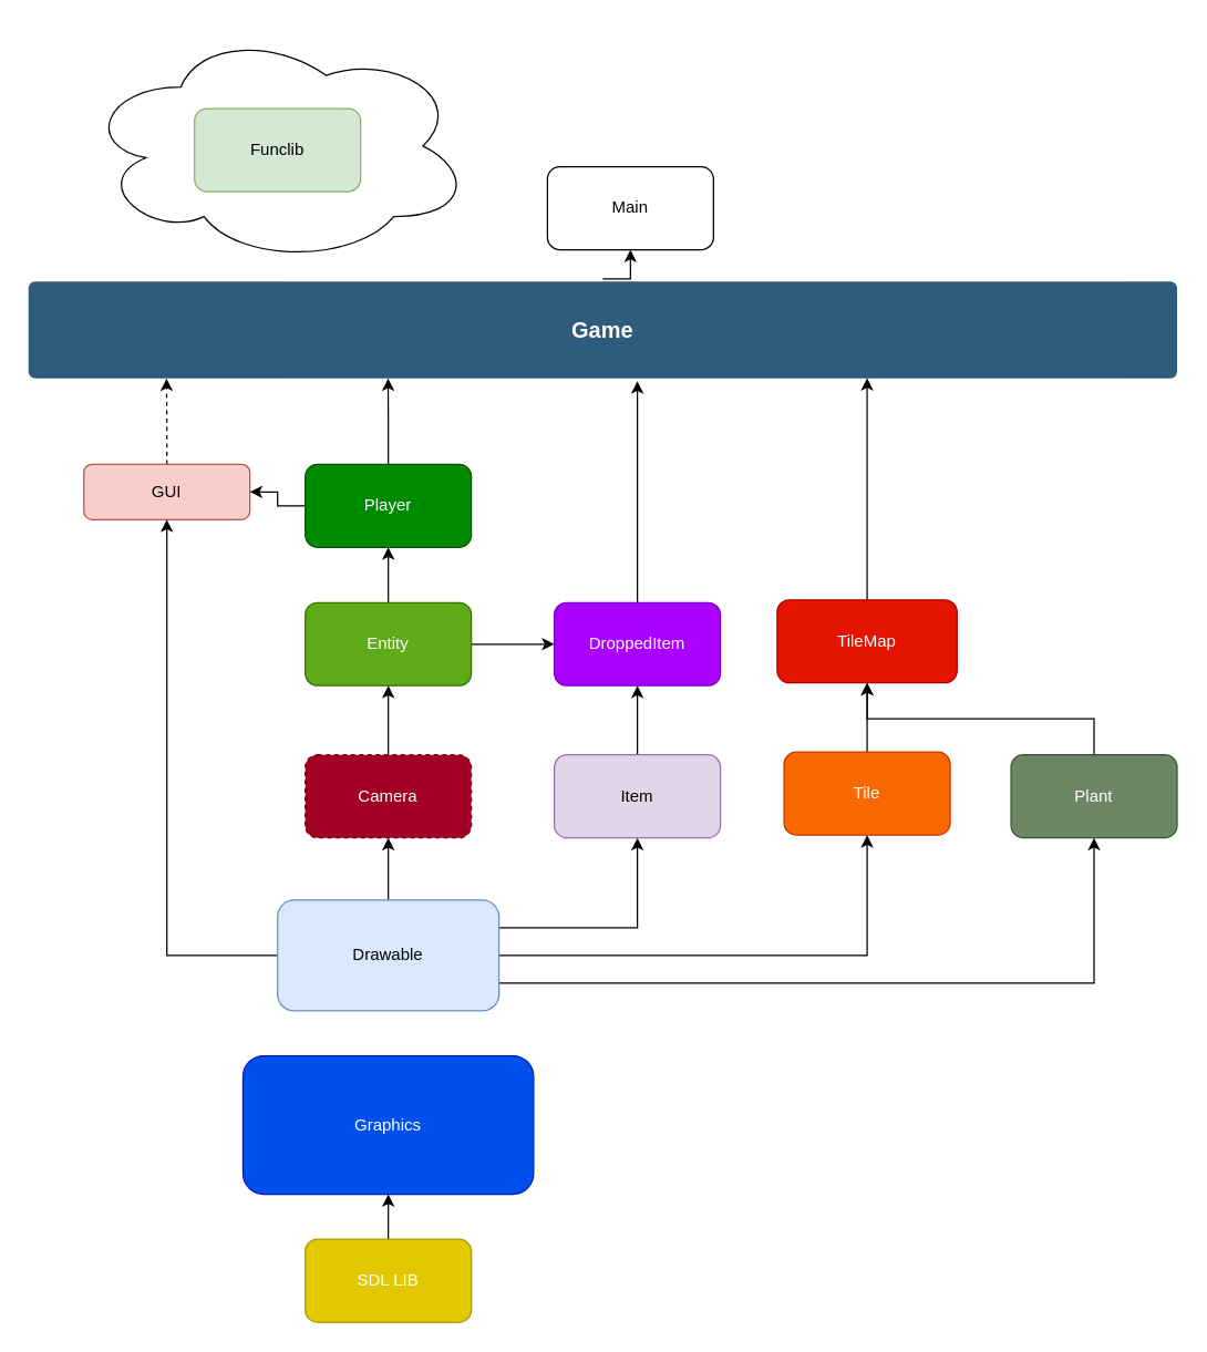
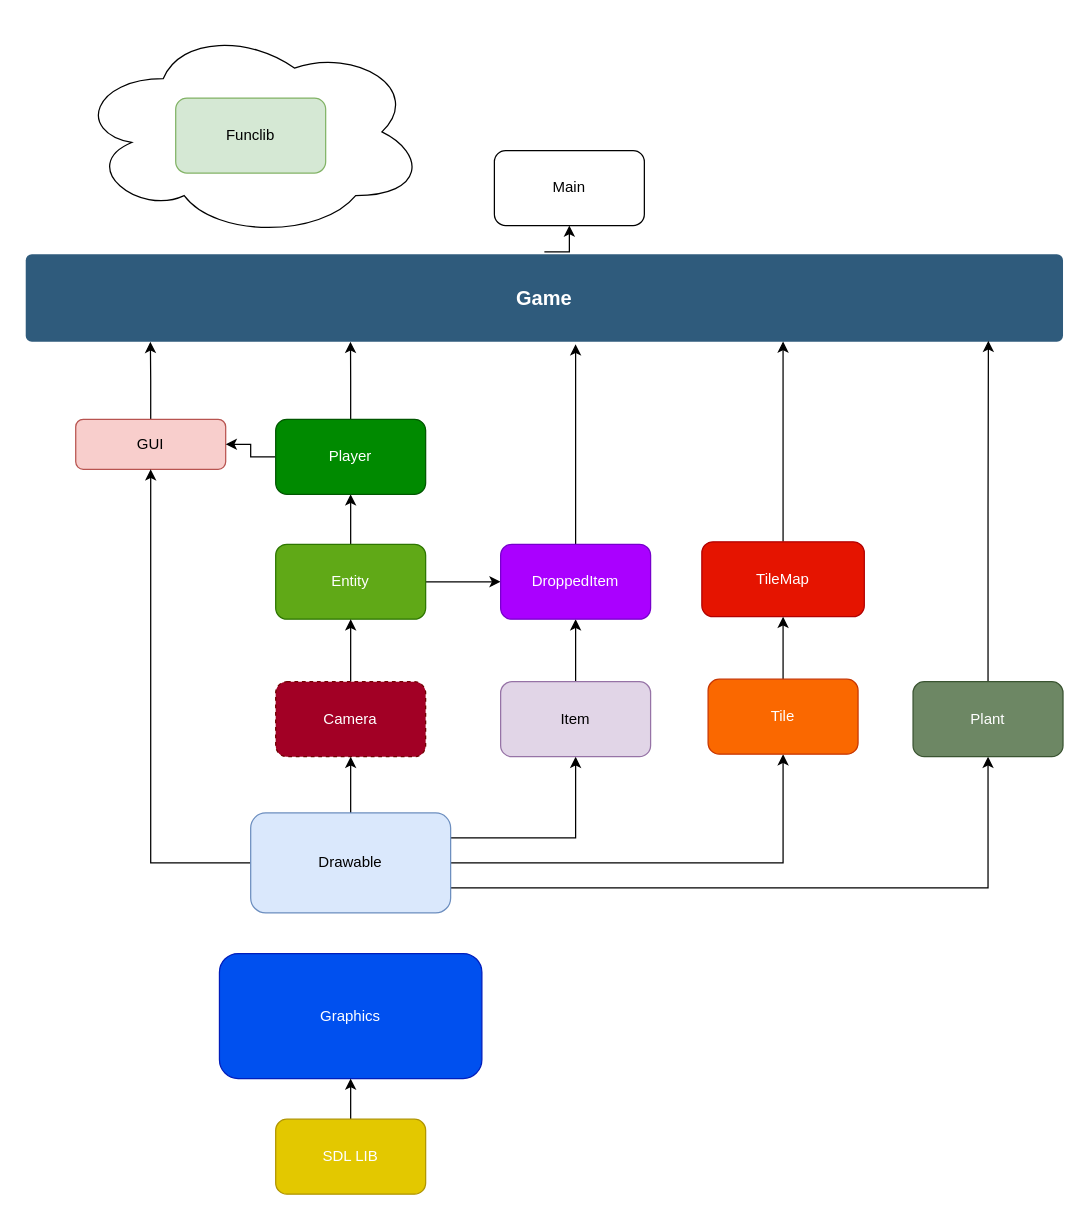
  <mxCell id="0" />
  <mxCell id="1" parent="0" />
  <mxCell id="2" value="" style="ellipse;shape=cloud;whiteSpace=wrap;html=1;" vertex="1" parent="1"><mxGeometry x="60" y="20" width="280" height="170" as="geometry" /></mxCell>
  <mxCell id="3" style="edgeStyle=orthogonalEdgeStyle;rounded=0;orthogonalLoop=1;jettySize=auto;html=1;exitX=0.5;exitY=0;exitDx=0;exitDy=0;entryX=0.5;entryY=1;entryDx=0;entryDy=0;" edge="1" parent="1" source="4" target="5"><mxGeometry relative="1" as="geometry" /></mxCell>
  <mxCell id="4" value="Game" style="rounded=1;whiteSpace=wrap;html=1;shadow=0;labelBackgroundColor=none;strokeColor=none;strokeWidth=3;fillColor=#2F5B7C;fontFamily=Helvetica;fontSize=16;fontColor=#FFFFFF;align=center;fontStyle=1;spacing=5;arcSize=7;perimeterSpacing=2;" parent="1" vertex="1"><mxGeometry x="20" y="203" width="830" height="70" as="geometry" /></mxCell>
  <mxCell id="5" value="Main" style="rounded=1;whiteSpace=wrap;html=1;" vertex="1" parent="1"><mxGeometry x="395" y="120" width="120" height="60" as="geometry" /></mxCell>
  <mxCell id="6" value="Funclib" style="rounded=1;whiteSpace=wrap;html=1;fillColor=#d5e8d4;strokeColor=#82b366;" vertex="1" parent="1"><mxGeometry x="140" y="78" width="120" height="60" as="geometry" /></mxCell>
- <mxCell id="7" style="edgeStyle=orthogonalEdgeStyle;rounded=0;orthogonalLoop=1;jettySize=auto;html=1;exitX=0.5;exitY=0;exitDx=0;exitDy=0;entryX=0.122;entryY=0.973;entryDx=0;entryDy=0;entryPerimeter=0;dashed=1;" edge="1" parent="1" source="8" target="4"><mxGeometry relative="1" as="geometry" /></mxCell>
+ <mxCell id="7" style="edgeStyle=orthogonalEdgeStyle;rounded=0;orthogonalLoop=1;jettySize=auto;html=1;exitX=0.5;exitY=0;exitDx=0;exitDy=0;entryX=0.122;entryY=0.973;entryDx=0;entryDy=0;entryPerimeter=0;" edge="1" parent="1" source="8" target="4"><mxGeometry relative="1" as="geometry" /></mxCell>
  <mxCell id="8" value="GUI" style="rounded=1;whiteSpace=wrap;html=1;fillColor=#f8cecc;strokeColor=#b85450;" vertex="1" parent="1"><mxGeometry x="60" y="335" width="120" height="40" as="geometry" /></mxCell>
  <mxCell id="9" style="edgeStyle=orthogonalEdgeStyle;rounded=0;orthogonalLoop=1;jettySize=auto;html=1;exitX=0.5;exitY=0;exitDx=0;exitDy=0;entryX=0.5;entryY=1;entryDx=0;entryDy=0;" edge="1" parent="1" source="14" target="27"><mxGeometry relative="1" as="geometry" /></mxCell>
  <mxCell id="10" style="edgeStyle=orthogonalEdgeStyle;rounded=0;orthogonalLoop=1;jettySize=auto;html=1;exitX=0;exitY=0.5;exitDx=0;exitDy=0;entryX=0.5;entryY=1;entryDx=0;entryDy=0;" edge="1" parent="1" source="14" target="8"><mxGeometry relative="1" as="geometry" /></mxCell>
  <mxCell id="11" style="edgeStyle=orthogonalEdgeStyle;rounded=0;orthogonalLoop=1;jettySize=auto;html=1;exitX=1;exitY=0.25;exitDx=0;exitDy=0;entryX=0.5;entryY=1;entryDx=0;entryDy=0;" edge="1" parent="1" source="14" target="23"><mxGeometry relative="1" as="geometry" /></mxCell>
  <mxCell id="12" style="edgeStyle=orthogonalEdgeStyle;rounded=0;orthogonalLoop=1;jettySize=auto;html=1;exitX=1;exitY=0.5;exitDx=0;exitDy=0;" edge="1" parent="1" source="14" target="31"><mxGeometry relative="1" as="geometry" /></mxCell>
  <mxCell id="13" style="edgeStyle=orthogonalEdgeStyle;rounded=0;orthogonalLoop=1;jettySize=auto;html=1;exitX=1;exitY=0.75;exitDx=0;exitDy=0;entryX=0.5;entryY=1;entryDx=0;entryDy=0;" edge="1" parent="1" source="14" target="33"><mxGeometry relative="1" as="geometry" /></mxCell>
  <mxCell id="14" value="Drawable" style="rounded=1;whiteSpace=wrap;html=1;fillColor=#dae8fc;strokeColor=#6c8ebf;" vertex="1" parent="1"><mxGeometry x="200" y="650" width="160" height="80" as="geometry" /></mxCell>
  <mxCell id="15" value="Graphics" style="rounded=1;whiteSpace=wrap;html=1;fillColor=#0050ef;strokeColor=#001DBC;fontColor=#ffffff;" vertex="1" parent="1"><mxGeometry x="175" y="762.5" width="210" height="100" as="geometry" /></mxCell>
  <mxCell id="16" style="edgeStyle=orthogonalEdgeStyle;rounded=0;orthogonalLoop=1;jettySize=auto;html=1;exitX=0.5;exitY=0;exitDx=0;exitDy=0;entryX=0.5;entryY=1;entryDx=0;entryDy=0;" edge="1" parent="1" source="18" target="21"><mxGeometry relative="1" as="geometry" /></mxCell>
  <mxCell id="17" style="edgeStyle=orthogonalEdgeStyle;rounded=0;orthogonalLoop=1;jettySize=auto;html=1;exitX=1;exitY=0.5;exitDx=0;exitDy=0;entryX=0;entryY=0.5;entryDx=0;entryDy=0;" edge="1" parent="1" source="18" target="25"><mxGeometry relative="1" as="geometry" /></mxCell>
  <mxCell id="18" value="Entity" style="rounded=1;whiteSpace=wrap;html=1;fillColor=#60a917;strokeColor=#2D7600;fontColor=#ffffff;" vertex="1" parent="1"><mxGeometry x="220" y="435" width="120" height="60" as="geometry" /></mxCell>
  <mxCell id="19" style="edgeStyle=orthogonalEdgeStyle;rounded=0;orthogonalLoop=1;jettySize=auto;html=1;exitX=0;exitY=0.5;exitDx=0;exitDy=0;entryX=1;entryY=0.5;entryDx=0;entryDy=0;" edge="1" parent="1" source="21" target="8"><mxGeometry relative="1" as="geometry" /></mxCell>
  <mxCell id="20" style="edgeStyle=orthogonalEdgeStyle;rounded=0;orthogonalLoop=1;jettySize=auto;html=1;exitX=0.5;exitY=0;exitDx=0;exitDy=0;entryX=0.314;entryY=0.973;entryDx=0;entryDy=0;entryPerimeter=0;" edge="1" parent="1" source="21" target="4"><mxGeometry relative="1" as="geometry" /></mxCell>
  <mxCell id="21" value="Player" style="rounded=1;whiteSpace=wrap;html=1;fillColor=#008a00;strokeColor=#005700;fontColor=#ffffff;" vertex="1" parent="1"><mxGeometry x="220" y="335" width="120" height="60" as="geometry" /></mxCell>
  <mxCell id="22" style="edgeStyle=orthogonalEdgeStyle;rounded=0;orthogonalLoop=1;jettySize=auto;html=1;exitX=0.5;exitY=0;exitDx=0;exitDy=0;entryX=0.5;entryY=1;entryDx=0;entryDy=0;" edge="1" parent="1" source="23" target="25"><mxGeometry relative="1" as="geometry" /></mxCell>
  <mxCell id="23" value="Item" style="rounded=1;whiteSpace=wrap;html=1;fillColor=#e1d5e7;strokeColor=#9673a6;" vertex="1" parent="1"><mxGeometry x="400" y="545" width="120" height="60" as="geometry" /></mxCell>
  <mxCell id="24" style="edgeStyle=orthogonalEdgeStyle;rounded=0;orthogonalLoop=1;jettySize=auto;html=1;exitX=0.5;exitY=0;exitDx=0;exitDy=0;" edge="1" parent="1" source="25"><mxGeometry relative="1" as="geometry"><mxPoint x="460" y="275" as="targetPoint" /></mxGeometry></mxCell>
  <mxCell id="25" value="DroppedItem" style="rounded=1;whiteSpace=wrap;html=1;fillColor=#aa00ff;strokeColor=#7700CC;fontColor=#ffffff;" vertex="1" parent="1"><mxGeometry x="400" y="435" width="120" height="60" as="geometry" /></mxCell>
  <mxCell id="26" style="edgeStyle=orthogonalEdgeStyle;rounded=0;orthogonalLoop=1;jettySize=auto;html=1;exitX=0.5;exitY=0;exitDx=0;exitDy=0;entryX=0.5;entryY=1;entryDx=0;entryDy=0;" edge="1" parent="1" source="27" target="18"><mxGeometry relative="1" as="geometry" /></mxCell>
  <mxCell id="27" value="Camera" style="rounded=1;whiteSpace=wrap;html=1;fillColor=#a20025;strokeColor=#6F0000;fontColor=#ffffff;dashed=1;" vertex="1" parent="1"><mxGeometry x="220" y="545" width="120" height="60" as="geometry" /></mxCell>
  <mxCell id="28" style="edgeStyle=orthogonalEdgeStyle;rounded=0;orthogonalLoop=1;jettySize=auto;html=1;exitX=0.5;exitY=0;exitDx=0;exitDy=0;entryX=0.729;entryY=0.969;entryDx=0;entryDy=0;entryPerimeter=0;" edge="1" parent="1" source="29" target="4"><mxGeometry relative="1" as="geometry" /></mxCell>
  <mxCell id="29" value="TileMap" style="rounded=1;whiteSpace=wrap;html=1;fillColor=#e51400;strokeColor=#B20000;fontColor=#ffffff;" vertex="1" parent="1"><mxGeometry x="561" y="433" width="130" height="60" as="geometry" /></mxCell>
  <mxCell id="30" style="edgeStyle=orthogonalEdgeStyle;rounded=0;orthogonalLoop=1;jettySize=auto;html=1;exitX=0.5;exitY=0;exitDx=0;exitDy=0;entryX=0.5;entryY=1;entryDx=0;entryDy=0;" edge="1" parent="1" source="31" target="29"><mxGeometry relative="1" as="geometry" /></mxCell>
  <mxCell id="31" value="Tile" style="rounded=1;whiteSpace=wrap;html=1;fillColor=#fa6800;strokeColor=#C73500;fontColor=#ffffff;" vertex="1" parent="1"><mxGeometry x="566" y="543" width="120" height="60" as="geometry" /></mxCell>
- <mxCell id="32" style="edgeStyle=orthogonalEdgeStyle;rounded=0;orthogonalLoop=1;jettySize=auto;html=1;exitX=0.5;exitY=0;exitDx=0;exitDy=0;" edge="1" parent="1" source="33" target="29"><mxGeometry relative="1" as="geometry" /></mxCell>
+ <mxCell id="32" style="edgeStyle=orthogonalEdgeStyle;rounded=0;orthogonalLoop=1;jettySize=auto;html=1;exitX=0.5;exitY=0;exitDx=0;exitDy=0;entryX=0.926;entryY=0.962;entryDx=0;entryDy=0;entryPerimeter=0;" edge="1" parent="1" source="33" target="4"><mxGeometry relative="1" as="geometry" /></mxCell>
  <mxCell id="33" value="Plant" style="rounded=1;whiteSpace=wrap;html=1;fillColor=#6d8764;strokeColor=#3A5431;fontColor=#ffffff;" vertex="1" parent="1"><mxGeometry x="730" y="545" width="120" height="60" as="geometry" /></mxCell>
  <mxCell id="34" style="edgeStyle=orthogonalEdgeStyle;rounded=0;orthogonalLoop=1;jettySize=auto;html=1;exitX=0.5;exitY=0;exitDx=0;exitDy=0;" edge="1" parent="1" source="35" target="15"><mxGeometry relative="1" as="geometry" /></mxCell>
  <mxCell id="35" value="SDL LIB" style="rounded=1;whiteSpace=wrap;html=1;fillColor=#e3c800;strokeColor=#B09500;fontColor=#ffffff;" vertex="1" parent="1"><mxGeometry x="220" y="895" width="120" height="60" as="geometry" /></mxCell>
